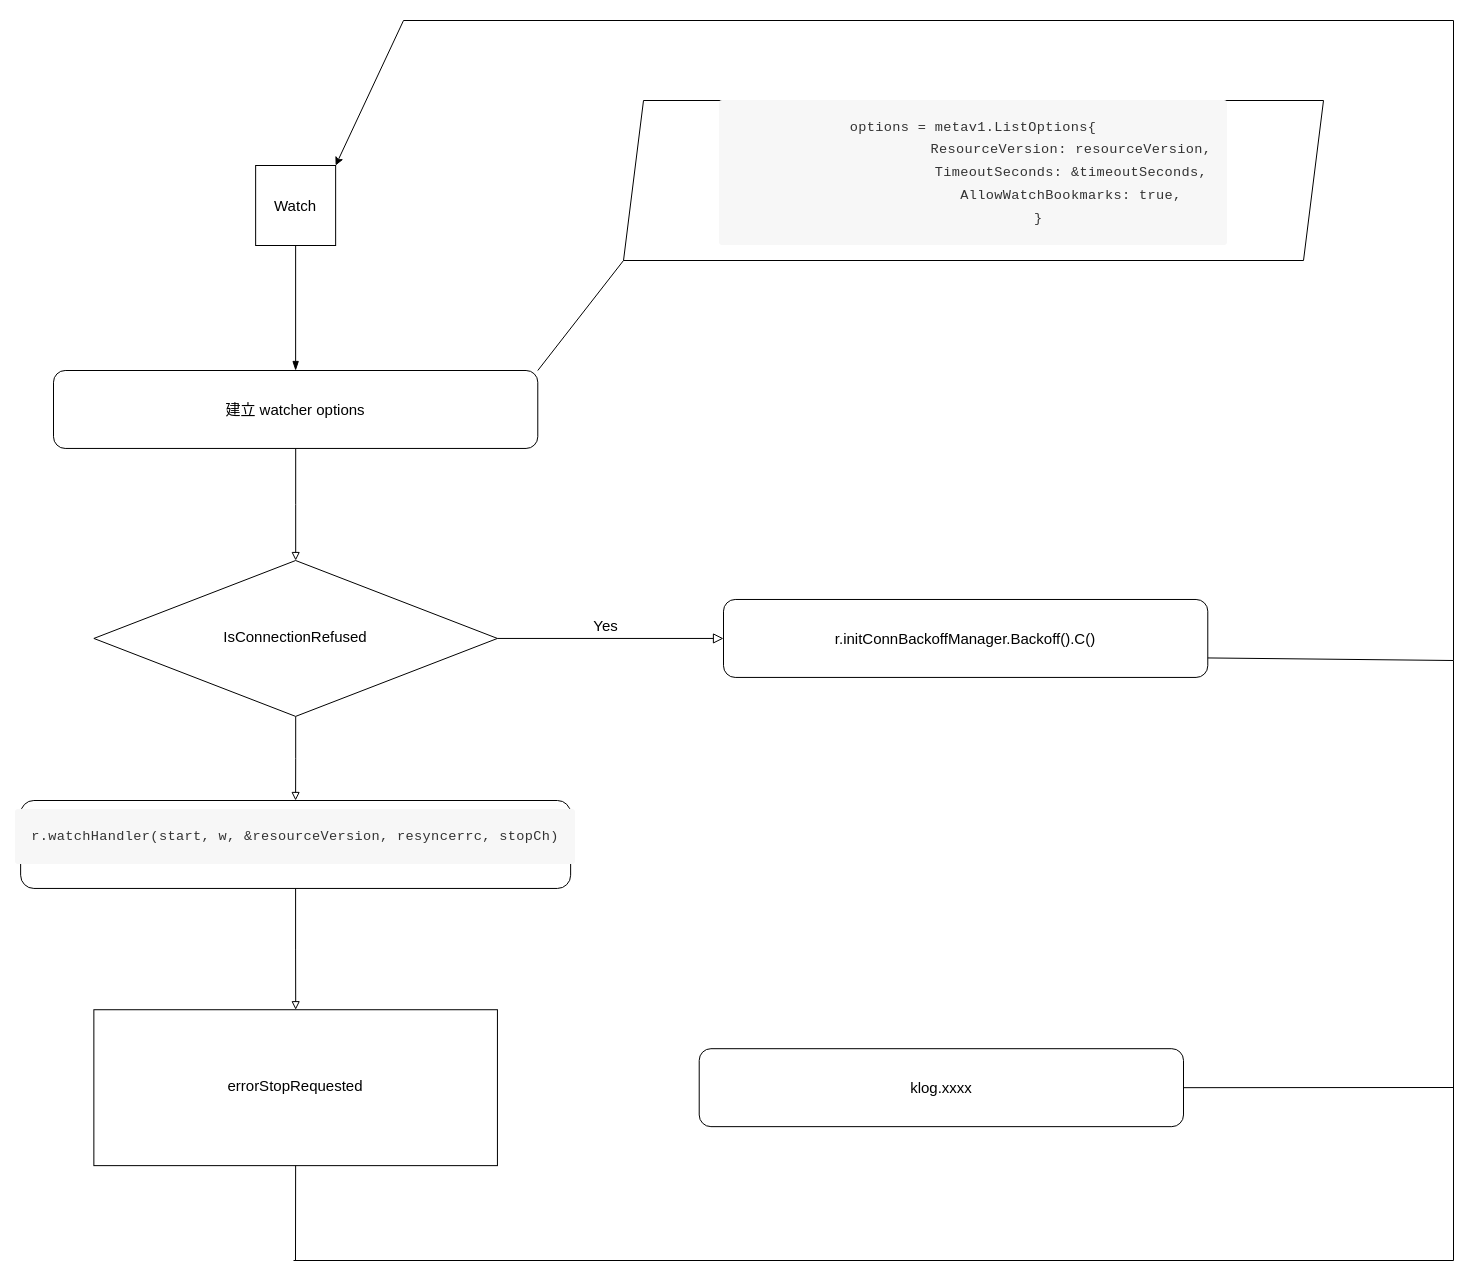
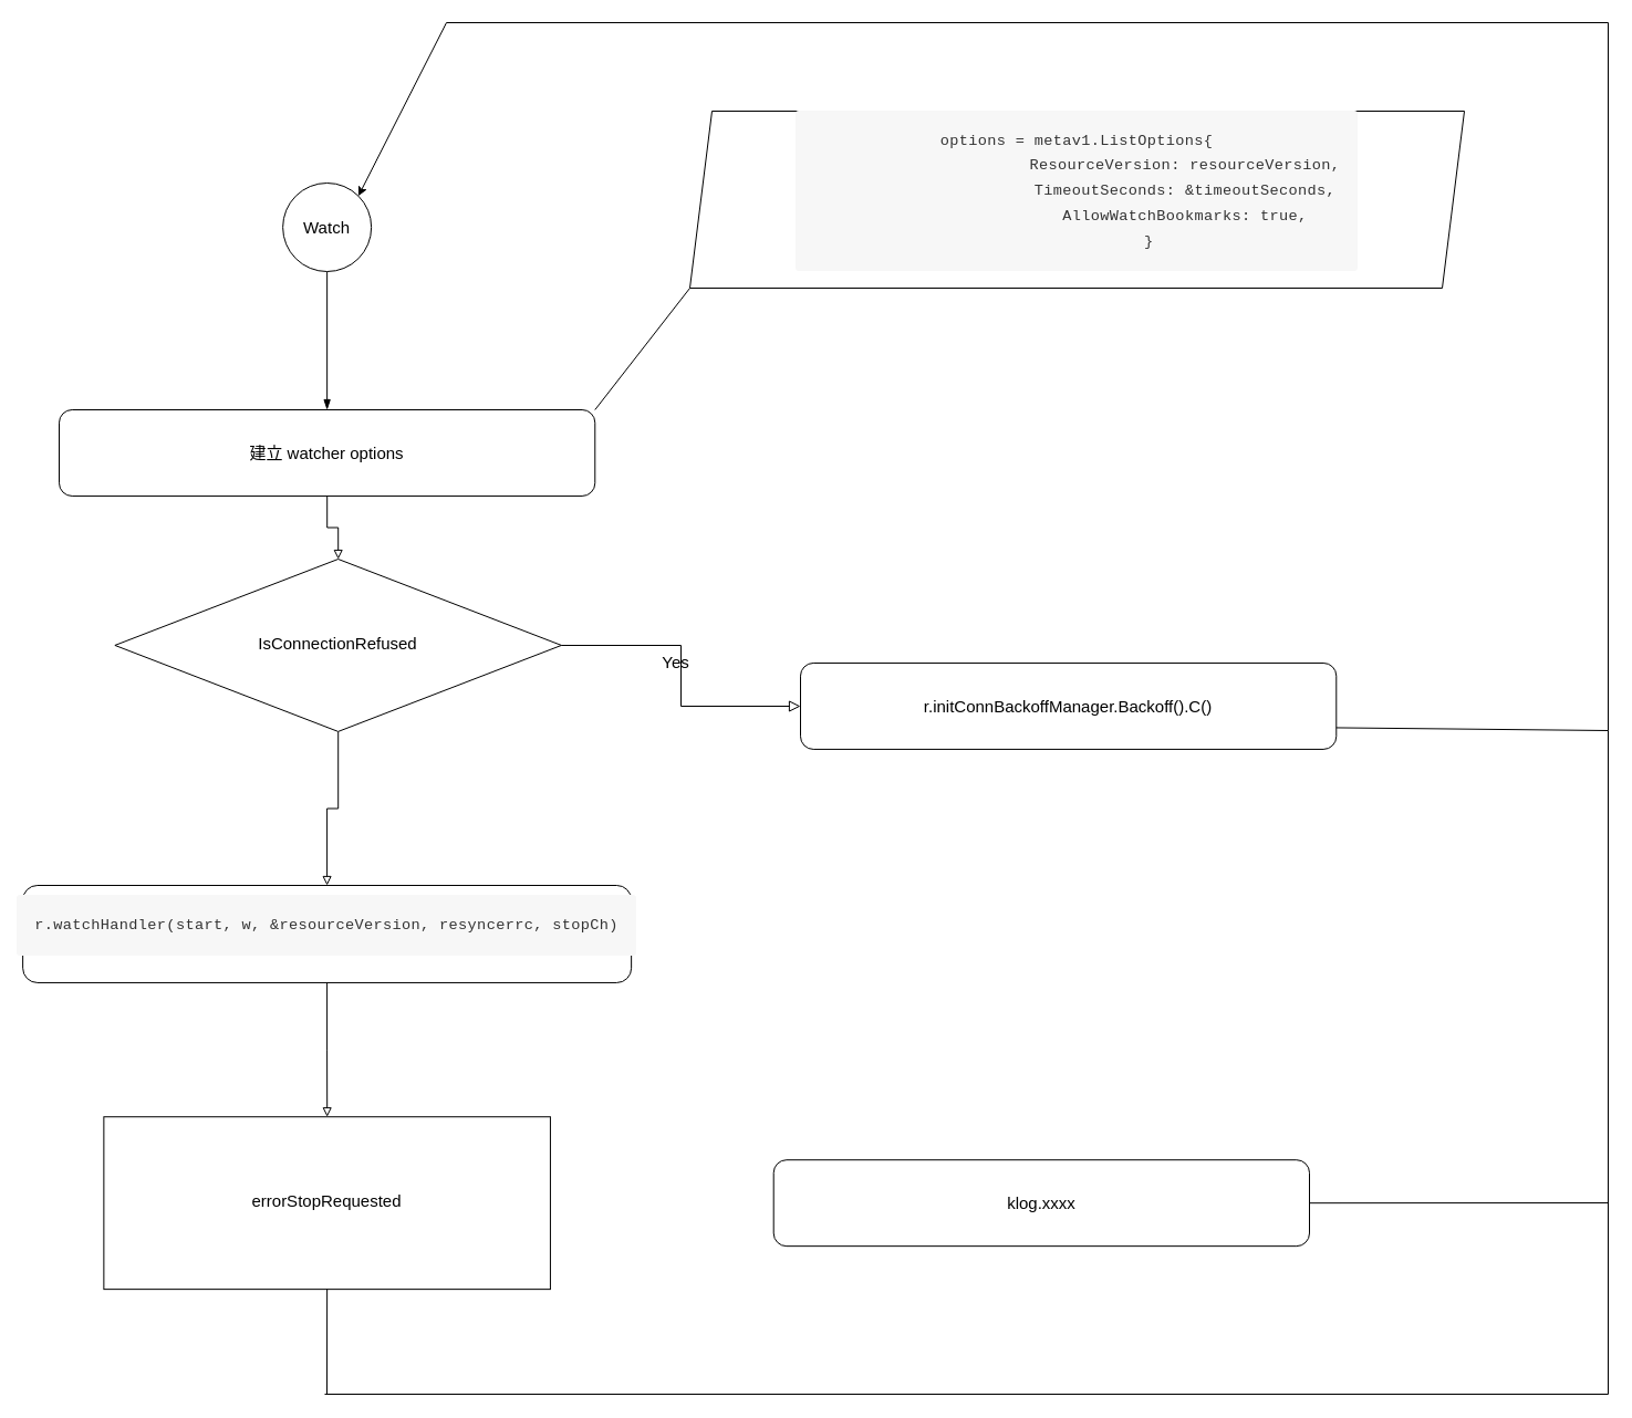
  <mxCell id="0" />
  <mxCell id="1" parent="0" />
  <mxCell id="2" value="" style="edgeStyle=orthogonalEdgeStyle;rounded=0;orthogonalLoop=1;jettySize=auto;html=1;endArrow=block;endFill=0;" edge="1" parent="1" source="3" target="5"><mxGeometry relative="1" as="geometry" /></mxCell>
  <mxCell id="3" value="建立 watcher options" style="rounded=1;whiteSpace=wrap;html=1;fontSize=15;glass=0;strokeWidth=1;shadow=0;" vertex="1" parent="1"><mxGeometry x="53" y="370" width="484.286" height="77.949" as="geometry" /></mxCell>
  <mxCell id="4" style="edgeStyle=orthogonalEdgeStyle;rounded=0;orthogonalLoop=1;jettySize=auto;html=1;endArrow=block;endFill=0;" edge="1" parent="1" source="5" target="19"><mxGeometry relative="1" as="geometry" /></mxCell>
- <mxCell id="5" value="IsConnectionRefused" style="rhombus;whiteSpace=wrap;html=1;shadow=0;fontFamily=Helvetica;fontSize=15;align=center;strokeWidth=1;spacing=6;spacingTop=-4;" vertex="1" parent="1"><mxGeometry x="93.357" y="560.005" width="403.571" height="155.897" as="geometry" /></mxCell>
+ <mxCell id="5" value="IsConnectionRefused" style="rhombus;whiteSpace=wrap;html=1;shadow=0;fontFamily=Helvetica;fontSize=15;align=center;strokeWidth=1;spacing=6;spacingTop=-4;" vertex="1" parent="1"><mxGeometry x="103.357" y="505.005" width="403.571" height="155.897" as="geometry" /></mxCell>
  <mxCell id="6" value="r.initConnBackoffManager.Backoff().C()" style="rounded=1;whiteSpace=wrap;html=1;fontSize=15;glass=0;strokeWidth=1;shadow=0;" vertex="1" parent="1"><mxGeometry x="723.004" y="598.979" width="484.286" height="77.949" as="geometry" /></mxCell>
  <mxCell id="7" value="Yes" style="edgeStyle=orthogonalEdgeStyle;rounded=0;html=1;jettySize=auto;orthogonalLoop=1;fontSize=15;endArrow=block;endFill=0;endSize=8;strokeWidth=1;shadow=0;labelBackgroundColor=none;" edge="1" parent="1" source="5" target="6"><mxGeometry as="geometry"><mxPoint x="-5" y="-13" as="offset" /></mxGeometry></mxCell>
  <mxCell id="8" value="errorStopRequested" style="whiteSpace=wrap;html=1;shadow=0;fontFamily=Helvetica;fontSize=15;align=center;strokeWidth=1;spacing=6;spacingTop=-4;rounded=0;" vertex="1" parent="1"><mxGeometry x="93.357" y="1009.231" width="403.571" height="155.897" as="geometry" /></mxCell>
  <mxCell id="9" value="klog.xxxx" style="rounded=1;whiteSpace=wrap;html=1;fontSize=15;glass=0;strokeWidth=1;shadow=0;" vertex="1" parent="1"><mxGeometry x="698.714" y="1048.205" width="484.286" height="77.949" as="geometry" /></mxCell>
  <mxCell id="10" value="&lt;pre class=&quot;part&quot; style=&quot;box-sizing: border-box ; overflow: auto ; padding: 16px ; margin-top: 0px ; margin-bottom: 16px ; line-height: 1.45 ; word-break: break-all ; overflow-wrap: normal ; background-color: rgb(247 , 247 , 247) ; border-radius: 3px ; border: inherit&quot;&gt;&lt;font color=&quot;#333333&quot; face=&quot;menlo, monaco, consolas, courier new, monospace&quot;&gt;&lt;span style=&quot;font-size: 13.6px ; letter-spacing: 0.35px&quot;&gt;options = metav1.ListOptions{&lt;br&gt;&#09;&#09;&#09;ResourceVersion: resourceVersion,&lt;br&gt;&#09;&#09;&#09;TimeoutSeconds: &amp;amp;timeoutSeconds,&lt;br&gt;&#09;&#09;&#09;AllowWatchBookmarks: true,&lt;br&gt;&#09;&#09;}&lt;br&gt;&lt;/span&gt;&lt;/font&gt;&lt;/pre&gt;" style="shape=parallelogram;perimeter=parallelogramPerimeter;whiteSpace=wrap;html=1;fixedSize=1;fontSize=15;" vertex="1" parent="1"><mxGeometry x="623" y="100" width="700" height="160" as="geometry" /></mxCell>
  <mxCell id="11" value="" style="endArrow=none;html=1;fontSize=15;entryX=0;entryY=1;entryDx=0;entryDy=0;exitX=1;exitY=0;exitDx=0;exitDy=0;" edge="1" parent="1" source="3" target="10"><mxGeometry width="50" height="50" relative="1" as="geometry"><mxPoint x="547.286" y="629.487" as="sourcePoint" /><mxPoint x="643" y="550" as="targetPoint" /></mxGeometry></mxCell>
  <mxCell id="12" style="edgeStyle=orthogonalEdgeStyle;rounded=0;orthogonalLoop=1;jettySize=auto;html=1;entryX=0.5;entryY=0;entryDx=0;entryDy=0;endArrow=blockThin;endFill=1;endSize=7;fontSize=15;" edge="1" parent="1" source="13" target="3"><mxGeometry relative="1" as="geometry" /></mxCell>
- <mxCell id="13" value="Watch" style="whiteSpace=wrap;html=1;aspect=fixed;fontSize=15;rounded=0;" vertex="1" parent="1"><mxGeometry x="255.14" y="165" width="80" height="80" as="geometry" /></mxCell>
+ <mxCell id="13" value="Watch" style="ellipse;whiteSpace=wrap;html=1;aspect=fixed;fontSize=15;" vertex="1" parent="1"><mxGeometry x="255.14" y="165" width="80" height="80" as="geometry" /></mxCell>
  <mxCell id="14" value="" style="endArrow=none;html=1;" edge="1" parent="1"><mxGeometry width="50" height="50" relative="1" as="geometry"><mxPoint x="1453" y="660" as="sourcePoint" /><mxPoint x="1453" y="20" as="targetPoint" /></mxGeometry></mxCell>
  <mxCell id="15" value="" style="endArrow=none;html=1;exitX=1;exitY=0.75;exitDx=0;exitDy=0;" edge="1" parent="1" source="6"><mxGeometry width="50" height="50" relative="1" as="geometry"><mxPoint x="1153" y="500" as="sourcePoint" /><mxPoint x="1453" y="660" as="targetPoint" /></mxGeometry></mxCell>
  <mxCell id="16" value="" style="endArrow=none;html=1;" edge="1" parent="1"><mxGeometry width="50" height="50" relative="1" as="geometry"><mxPoint x="403" y="20" as="sourcePoint" /><mxPoint x="1453" y="20" as="targetPoint" /></mxGeometry></mxCell>
  <mxCell id="17" value="" style="endArrow=classic;html=1;entryX=1;entryY=0;entryDx=0;entryDy=0;" edge="1" parent="1" target="13"><mxGeometry width="50" height="50" relative="1" as="geometry"><mxPoint x="403" y="20" as="sourcePoint" /><mxPoint x="413" y="200" as="targetPoint" /></mxGeometry></mxCell>
  <mxCell id="18" style="edgeStyle=orthogonalEdgeStyle;rounded=0;orthogonalLoop=1;jettySize=auto;html=1;endArrow=block;endFill=0;" edge="1" parent="1" source="19" target="8"><mxGeometry relative="1" as="geometry" /></mxCell>
  <mxCell id="19" value="&lt;pre class=&quot;part&quot; style=&quot;box-sizing: border-box ; overflow: auto ; padding: 16px ; margin-top: 0px ; margin-bottom: 16px ; line-height: 1.45 ; word-break: break-all ; overflow-wrap: normal ; background-color: rgb(247 , 247 , 247) ; border-radius: 3px ; border: inherit&quot;&gt;&lt;font color=&quot;#333333&quot; face=&quot;menlo, monaco, consolas, courier new, monospace&quot;&gt;&lt;span style=&quot;font-size: 13.6px ; letter-spacing: 0.35px&quot;&gt;r.watchHandler(start, w, &amp;amp;resourceVersion, resyncerrc, stopCh)&lt;br&gt;&lt;/span&gt;&lt;/font&gt;&lt;/pre&gt;" style="rounded=1;whiteSpace=wrap;html=1;fontSize=15;glass=0;strokeWidth=1;shadow=0;" vertex="1" parent="1"><mxGeometry x="20.14" y="800" width="550" height="87.95" as="geometry" /></mxCell>
  <mxCell id="20" value="" style="endArrow=none;html=1;exitX=1;exitY=0.5;exitDx=0;exitDy=0;" edge="1" parent="1" source="9"><mxGeometry width="50" height="50" relative="1" as="geometry"><mxPoint x="1353" y="1100" as="sourcePoint" /><mxPoint x="1453" y="1087" as="targetPoint" /></mxGeometry></mxCell>
  <mxCell id="21" value="" style="endArrow=none;html=1;" edge="1" parent="1"><mxGeometry width="50" height="50" relative="1" as="geometry"><mxPoint x="1453" y="1090" as="sourcePoint" /><mxPoint x="1453" y="660" as="targetPoint" /></mxGeometry></mxCell>
  <mxCell id="22" value="" style="endArrow=none;html=1;" edge="1" parent="1"><mxGeometry width="50" height="50" relative="1" as="geometry"><mxPoint x="293" y="1260" as="sourcePoint" /><mxPoint x="1453" y="1260" as="targetPoint" /></mxGeometry></mxCell>
  <mxCell id="23" value="" style="endArrow=none;html=1;" edge="1" parent="1"><mxGeometry width="50" height="50" relative="1" as="geometry"><mxPoint x="1453" y="1260" as="sourcePoint" /><mxPoint x="1453" y="1070" as="targetPoint" /></mxGeometry></mxCell>
  <mxCell id="24" value="" style="endArrow=none;html=1;entryX=0.5;entryY=1;entryDx=0;entryDy=0;" edge="1" parent="1" target="8"><mxGeometry width="50" height="50" relative="1" as="geometry"><mxPoint x="295" y="1260" as="sourcePoint" /><mxPoint x="233" y="1320" as="targetPoint" /></mxGeometry></mxCell>
